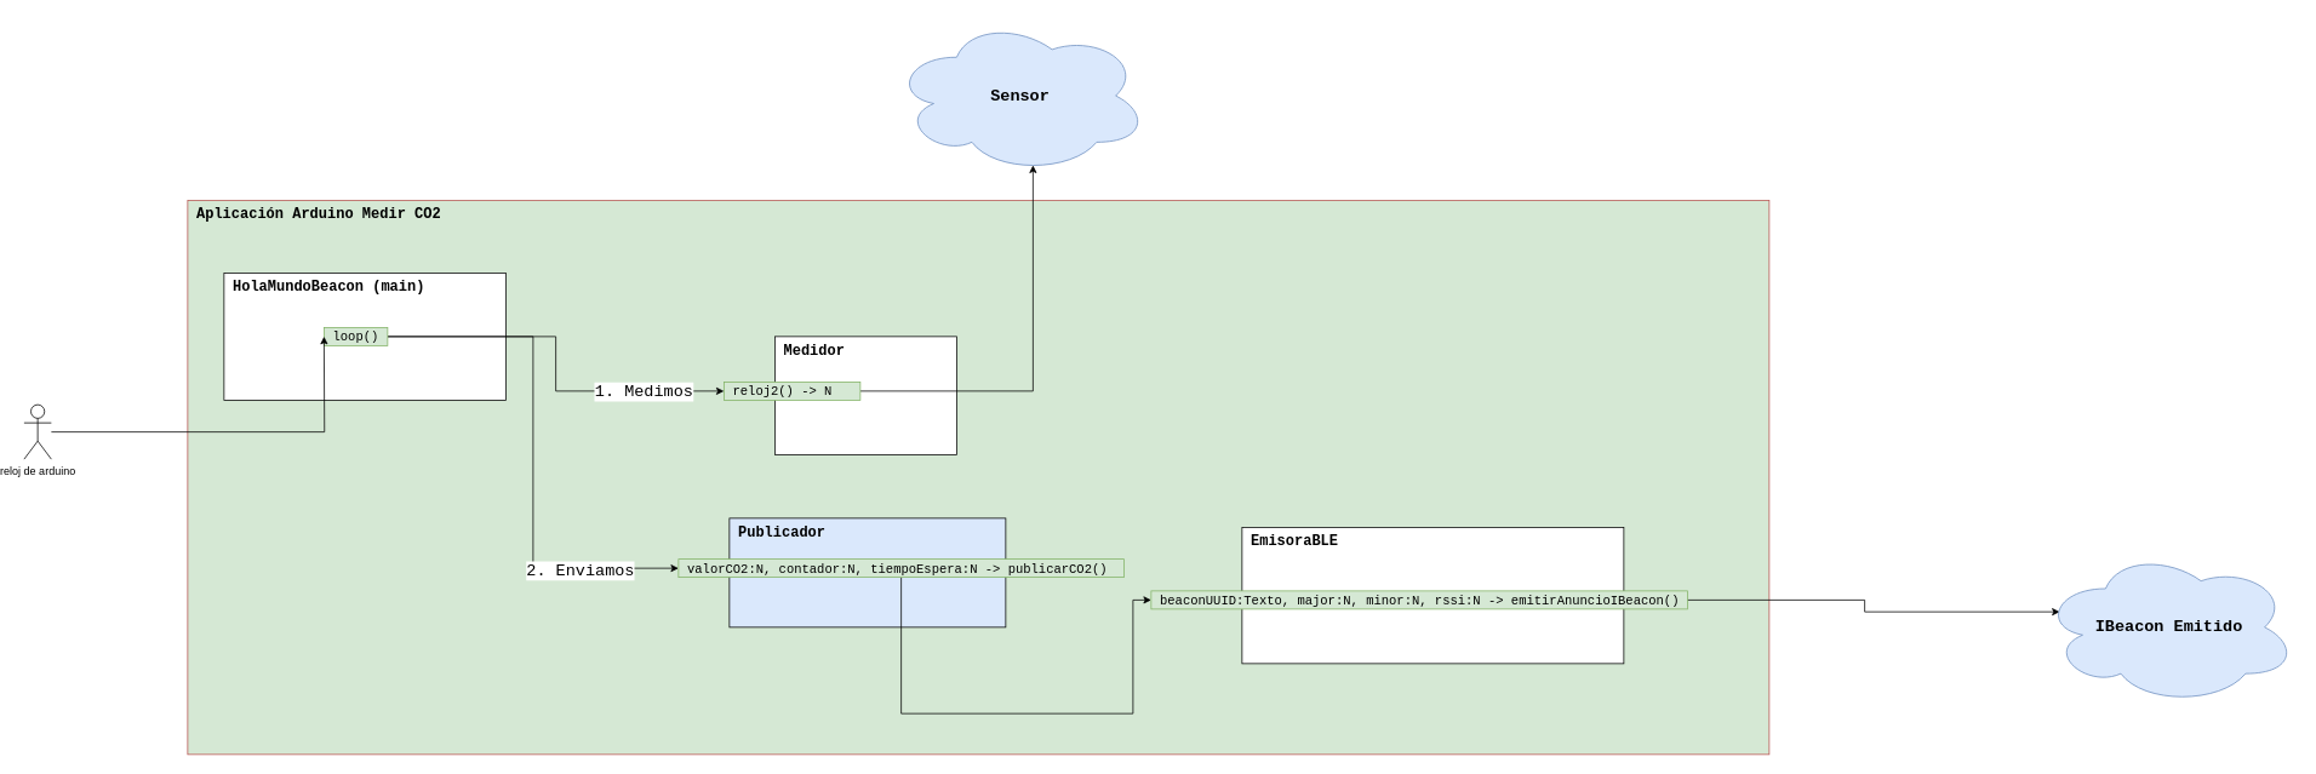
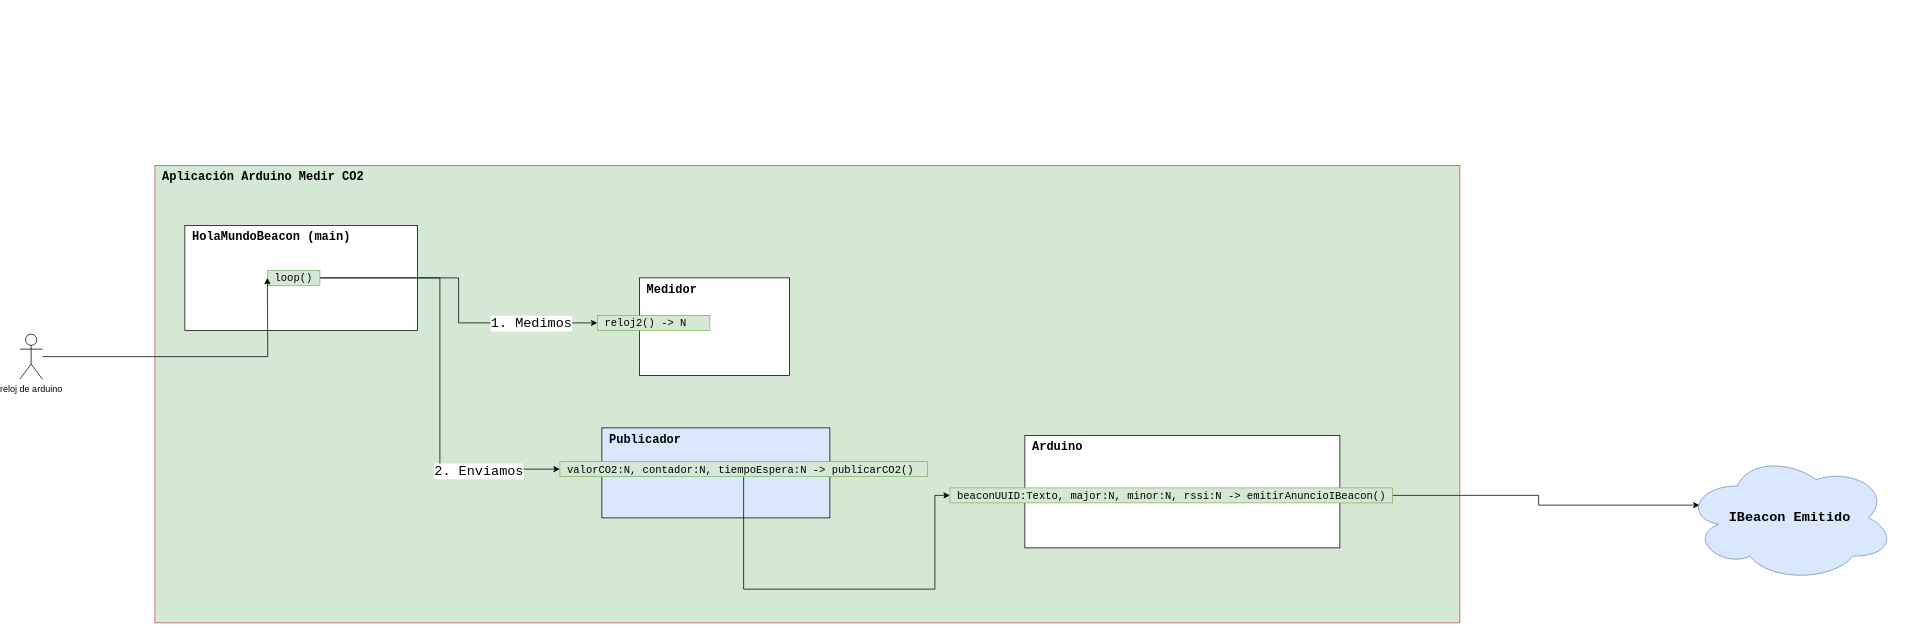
  <mxCell id="0" />
  <mxCell id="1" parent="0" />
  <mxCell id="2" value="&lt;font style=&quot;font-size: 16px&quot;&gt;&lt;b&gt;Aplicación Arduino Medir CO2&lt;/b&gt;&lt;/font&gt;" style="rounded=0;whiteSpace=wrap;html=1;fontFamily=Courier New;align=left;horizontal=1;verticalAlign=top;spacingLeft=8;fillColor=#d5e8d4;strokeColor=#b85450;" parent="1" vertex="1"><mxGeometry x="200" y="220" width="1740" height="610" as="geometry" /></mxCell>
  <mxCell id="3" value="&lt;font style=&quot;font-size: 16px&quot;&gt;&lt;b&gt;HolaMundoBeacon (main)&lt;/b&gt;&lt;/font&gt;" style="rounded=0;whiteSpace=wrap;html=1;fontFamily=Courier New;align=left;horizontal=1;verticalAlign=top;spacingLeft=8;" parent="1" vertex="1"><mxGeometry x="240" y="300" width="310" height="140" as="geometry" /></mxCell>
  <mxCell id="4" style="edgeStyle=orthogonalEdgeStyle;rounded=0;orthogonalLoop=1;jettySize=auto;html=1;entryX=0;entryY=0.5;entryDx=0;entryDy=0;fontFamily=Courier New;fontSize=18;" parent="1" source="8" target="14" edge="1"><mxGeometry relative="1" as="geometry" /></mxCell>
  <mxCell id="5" value="1. Medimos" style="edgeLabel;html=1;align=center;verticalAlign=middle;resizable=0;points=[];fontSize=18;fontFamily=Courier New;" parent="4" vertex="1" connectable="0"><mxGeometry x="0.587" relative="1" as="geometry"><mxPoint as="offset" /></mxGeometry></mxCell>
  <mxCell id="6" style="edgeStyle=orthogonalEdgeStyle;rounded=0;orthogonalLoop=1;jettySize=auto;html=1;entryX=0;entryY=0.5;entryDx=0;entryDy=0;fontFamily=Courier New;fontSize=18;" parent="1" source="8" target="17" edge="1"><mxGeometry relative="1" as="geometry" /></mxCell>
  <mxCell id="7" value="2. Enviamos" style="edgeLabel;html=1;align=center;verticalAlign=middle;resizable=0;points=[];fontSize=18;fontFamily=Courier New;" parent="6" vertex="1" connectable="0"><mxGeometry x="0.62" y="-2" relative="1" as="geometry"><mxPoint as="offset" /></mxGeometry></mxCell>
  <mxCell id="8" value="&lt;span style=&quot;font-size: 14px&quot;&gt;loop()&lt;/span&gt;" style="rounded=0;whiteSpace=wrap;html=1;align=left;fontFamily=Courier New;autosize=1;spacingTop=2;spacingLeft=8;fillColor=#d5e8d4;strokeColor=#82b366;" parent="1" vertex="1"><mxGeometry x="350" y="360" width="70" height="20" as="geometry" /></mxCell>
- <mxCell id="9" value="&lt;font style=&quot;font-size: 16px&quot;&gt;&lt;b&gt;EmisoraBLE&lt;/b&gt;&lt;/font&gt;" style="rounded=0;whiteSpace=wrap;html=1;fontFamily=Courier New;align=left;horizontal=1;verticalAlign=top;spacingLeft=8;" parent="1" vertex="1"><mxGeometry x="1360" y="580" width="420" height="150" as="geometry" /></mxCell>
+ <mxCell id="9" value="&lt;font style=&quot;font-size: 16px&quot;&gt;&lt;b&gt;Arduino&lt;/b&gt;&lt;/font&gt;" style="rounded=0;whiteSpace=wrap;html=1;fontFamily=Courier New;align=left;horizontal=1;verticalAlign=top;spacingLeft=8;" parent="1" vertex="1"><mxGeometry x="1360" y="580" width="420" height="150" as="geometry" /></mxCell>
  <mxCell id="10" style="edgeStyle=orthogonalEdgeStyle;rounded=0;orthogonalLoop=1;jettySize=auto;html=1;entryX=0.07;entryY=0.4;entryDx=0;entryDy=0;entryPerimeter=0;fontFamily=Courier New;fontSize=18;" parent="1" source="11" target="18" edge="1"><mxGeometry relative="1" as="geometry" /></mxCell>
  <mxCell id="11" value="&lt;font style=&quot;font-size: 14px&quot;&gt;beaconUUID:Texto, major:N, minor:N, rssi:N -&amp;gt; emitirAnuncioIBeacon()&lt;br&gt;&lt;/font&gt;" style="rounded=0;whiteSpace=wrap;html=1;align=left;fontFamily=Courier New;autosize=1;spacingTop=2;spacingLeft=8;fillColor=#d5e8d4;strokeColor=#82b366;" parent="1" vertex="1"><mxGeometry x="1260" y="650" width="590" height="20" as="geometry" /></mxCell>
  <mxCell id="12" value="&lt;font style=&quot;font-size: 16px&quot;&gt;&lt;b&gt;Medidor&lt;/b&gt;&lt;/font&gt;" style="rounded=0;whiteSpace=wrap;html=1;fontFamily=Courier New;align=left;horizontal=1;verticalAlign=top;spacingLeft=8;" parent="1" vertex="1"><mxGeometry x="846" y="370" width="200" height="130" as="geometry" /></mxCell>
- <mxCell id="13" style="edgeStyle=orthogonalEdgeStyle;rounded=0;orthogonalLoop=1;jettySize=auto;html=1;entryX=0.55;entryY=0.95;entryDx=0;entryDy=0;entryPerimeter=0;fontFamily=Courier New;fontSize=18;" parent="1" source="14" target="19" edge="1"><mxGeometry relative="1" as="geometry" /></mxCell>
  <mxCell id="14" value="&lt;font style=&quot;font-size: 14px&quot;&gt;reloj2() -&amp;gt; N&lt;br&gt;&lt;/font&gt;" style="rounded=0;whiteSpace=wrap;html=1;align=left;fontFamily=Courier New;autosize=1;spacingTop=2;spacingLeft=8;fillColor=#d5e8d4;strokeColor=#82b366;" parent="1" vertex="1"><mxGeometry x="790" y="420" width="150" height="20" as="geometry" /></mxCell>
  <mxCell id="15" value="&lt;font style=&quot;font-size: 16px&quot;&gt;&lt;b&gt;Publicador&lt;/b&gt;&lt;/font&gt;" style="rounded=0;whiteSpace=wrap;html=1;fontFamily=Courier New;align=left;horizontal=1;verticalAlign=top;spacingLeft=8;fillColor=#dae8fc;" parent="1" vertex="1"><mxGeometry x="796" y="570" width="304" height="120" as="geometry" /></mxCell>
  <mxCell id="16" style="edgeStyle=orthogonalEdgeStyle;rounded=0;orthogonalLoop=1;jettySize=auto;html=1;entryX=0;entryY=0.5;entryDx=0;entryDy=0;fontFamily=Courier New;fontSize=18;" parent="1" source="17" target="11" edge="1"><mxGeometry relative="1" as="geometry"><Array as="points"><mxPoint x="1240" y="785" /><mxPoint x="1240" y="660" /></Array></mxGeometry></mxCell>
  <mxCell id="17" value="&lt;font style=&quot;font-size: 14px&quot;&gt;valorCO2:N, contador:N, tiempoEspera:N -&amp;gt; publicarCO2()&lt;br&gt;&lt;/font&gt;" style="rounded=0;whiteSpace=wrap;html=1;align=left;fontFamily=Courier New;autosize=1;spacingTop=2;spacingLeft=8;fillColor=#d5e8d4;strokeColor=#82b366;" parent="1" vertex="1"><mxGeometry x="740" y="615" width="490" height="20" as="geometry" /></mxCell>
  <mxCell id="18" value="IBeacon Emitido" style="ellipse;shape=cloud;whiteSpace=wrap;html=1;fillColor=#dae8fc;strokeColor=#6c8ebf;fontFamily=Courier New;fontStyle=1;fontSize=18;" parent="1" vertex="1"><mxGeometry x="2240" y="605" width="280" height="170" as="geometry" /></mxCell>
- <mxCell id="19" value="Sensor" style="ellipse;shape=cloud;whiteSpace=wrap;html=1;fillColor=#dae8fc;strokeColor=#6c8ebf;fontFamily=Courier New;fontStyle=1;fontSize=18;" parent="1" vertex="1"><mxGeometry x="976" y="20" width="280" height="170" as="geometry" /></mxCell>
  <mxCell id="20" style="edgeStyle=orthogonalEdgeStyle;rounded=0;orthogonalLoop=1;jettySize=auto;html=1;" parent="1" source="21" edge="1"><mxGeometry relative="1" as="geometry"><mxPoint x="350" y="370" as="targetPoint" /></mxGeometry></mxCell>
  <mxCell id="21" value="reloj de arduino" style="shape=umlActor;verticalLabelPosition=bottom;verticalAlign=top;html=1;outlineConnect=0;" parent="1" vertex="1"><mxGeometry x="20" y="445" width="30" height="60" as="geometry" /></mxCell>
